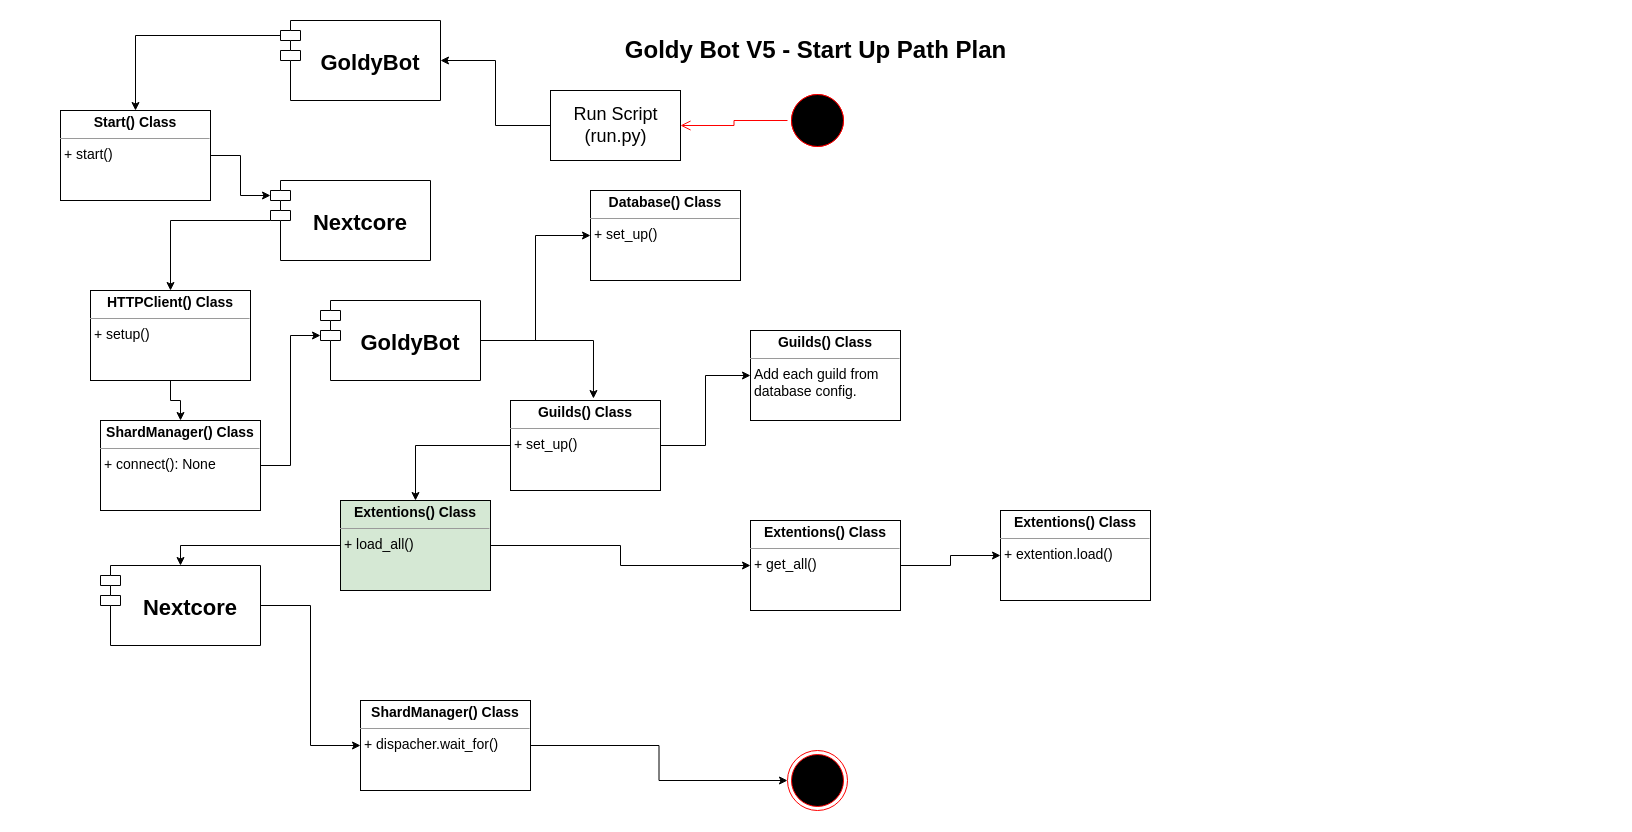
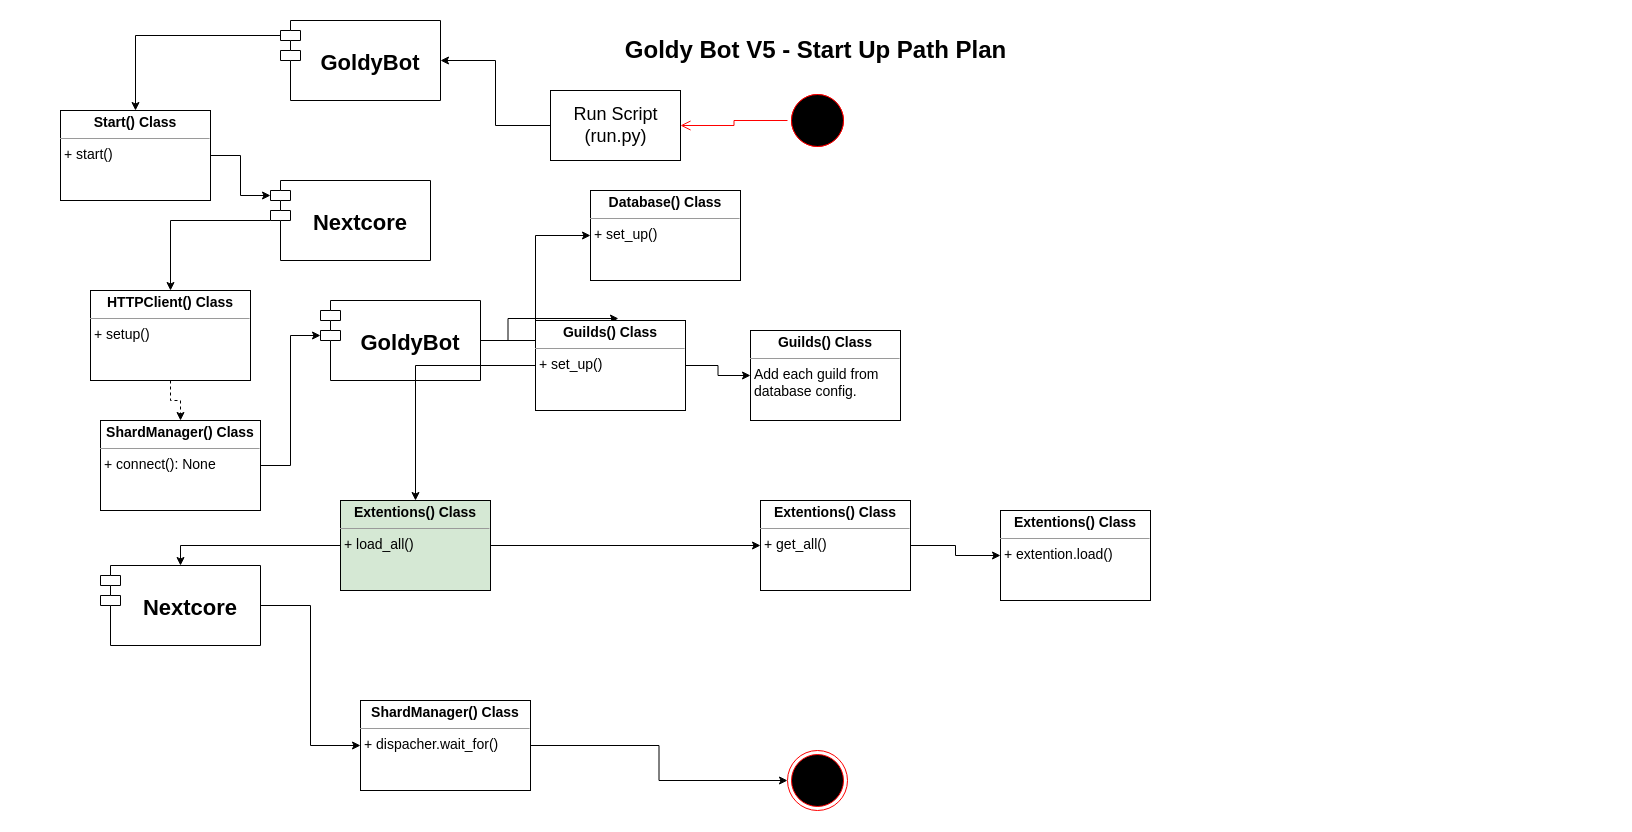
  <mxCell id="0" style=";html=1;" />
  <mxCell id="1" style=";html=1;" parent="0" />
  <mxCell id="2" value="Goldy Bot V5 - Start Up Path Plan" style="text;strokeColor=none;fillColor=none;html=1;fontSize=24;fontStyle=1;verticalAlign=middle;align=center;" parent="1" vertex="1"><mxGeometry x="20" y="30" width="1590" height="40" as="geometry" /></mxCell>
  <mxCell id="3" style="edgeStyle=orthogonalEdgeStyle;rounded=0;orthogonalLoop=1;jettySize=auto;html=1;entryX=0;entryY=0;entryDx=0;entryDy=15;entryPerimeter=0;fontSize=22;" parent="1" source="4" target="8" edge="1"><mxGeometry relative="1" as="geometry" /></mxCell>
  <mxCell id="4" value="&lt;p style=&quot;margin: 4px 0px 0px; text-align: center; font-size: 14px;&quot;&gt;&lt;b style=&quot;&quot;&gt;&lt;font style=&quot;font-size: 14px;&quot;&gt;Start() Class&lt;/font&gt;&lt;/b&gt;&lt;/p&gt;&lt;hr style=&quot;font-size: 14px;&quot; size=&quot;1&quot;&gt;&lt;p style=&quot;margin: 0px 0px 0px 4px; font-size: 14px;&quot;&gt;&lt;font style=&quot;font-size: 14px;&quot;&gt;+ start()&lt;/font&gt;&lt;/p&gt;" style="verticalAlign=top;align=left;overflow=fill;fontSize=12;fontFamily=Helvetica;html=1;" parent="1" vertex="1"><mxGeometry x="60" y="110" width="150" height="90" as="geometry" /></mxCell>
  <mxCell id="5" style="edgeStyle=orthogonalEdgeStyle;rounded=0;orthogonalLoop=1;jettySize=auto;html=1;entryX=1;entryY=0.5;entryDx=0;entryDy=0;fontSize=22;" parent="1" source="6" target="16" edge="1"><mxGeometry relative="1" as="geometry" /></mxCell>
  <mxCell id="6" value="&lt;font style=&quot;font-size: 18px;&quot;&gt;Run Script&lt;br&gt;(run.py)&lt;/font&gt;" style="html=1;" parent="1" vertex="1"><mxGeometry x="550" y="90" width="130" height="70" as="geometry" /></mxCell>
  <mxCell id="7" style="edgeStyle=orthogonalEdgeStyle;rounded=0;orthogonalLoop=1;jettySize=auto;html=1;fontSize=22;" parent="1" source="8" target="10" edge="1"><mxGeometry relative="1" as="geometry" /></mxCell>
  <mxCell id="8" value="Nextcore" style="shape=module;align=left;spacingLeft=20;align=center;verticalAlign=middle;fontSize=22;fontStyle=1" parent="1" vertex="1"><mxGeometry x="270" y="180" width="160" height="80" as="geometry" /></mxCell>
- <mxCell id="9" style="edgeStyle=orthogonalEdgeStyle;rounded=0;orthogonalLoop=1;jettySize=auto;html=1;fontSize=22;" parent="1" source="10" target="14" edge="1"><mxGeometry relative="1" as="geometry" /></mxCell>
+ <mxCell id="9" style="edgeStyle=orthogonalEdgeStyle;rounded=0;orthogonalLoop=1;jettySize=auto;html=1;fontSize=22;dashed=1;" parent="1" source="10" target="14" edge="1"><mxGeometry relative="1" as="geometry" /></mxCell>
  <mxCell id="10" value="&lt;p style=&quot;margin: 4px 0px 0px; text-align: center; font-size: 14px;&quot;&gt;&lt;b style=&quot;&quot;&gt;&lt;font style=&quot;font-size: 14px;&quot;&gt;HTTPClient() Class&lt;/font&gt;&lt;/b&gt;&lt;/p&gt;&lt;hr style=&quot;font-size: 14px;&quot; size=&quot;1&quot;&gt;&lt;p style=&quot;margin: 0px 0px 0px 4px; font-size: 14px;&quot;&gt;&lt;font style=&quot;font-size: 14px;&quot;&gt;+&amp;nbsp;setup&lt;span style=&quot;background-color: initial;&quot;&gt;()&lt;/span&gt;&lt;/font&gt;&lt;/p&gt;" style="verticalAlign=top;align=left;overflow=fill;fontSize=12;fontFamily=Helvetica;html=1;" parent="1" vertex="1"><mxGeometry x="90" y="290" width="160" height="90" as="geometry" /></mxCell>
  <mxCell id="11" value="&lt;font size=&quot;1&quot; style=&quot;&quot;&gt;&lt;b style=&quot;font-size: 14px;&quot;&gt;Start&lt;/b&gt;&lt;/font&gt;" style="ellipse;html=1;shape=startState;fillColor=#000000;strokeColor=#ff0000;fontSize=22;align=center;" parent="1" vertex="1"><mxGeometry x="787" y="90" width="60" height="60" as="geometry" /></mxCell>
  <mxCell id="12" value="" style="edgeStyle=orthogonalEdgeStyle;html=1;verticalAlign=bottom;endArrow=open;endSize=8;strokeColor=#ff0000;rounded=0;fontSize=22;" parent="1" source="11" target="6" edge="1"><mxGeometry relative="1" as="geometry"><mxPoint x="780" y="230" as="targetPoint" /></mxGeometry></mxCell>
  <mxCell id="13" style="edgeStyle=orthogonalEdgeStyle;rounded=0;orthogonalLoop=1;jettySize=auto;html=1;entryX=0;entryY=0;entryDx=0;entryDy=35;entryPerimeter=0;" edge="1" parent="1" source="14" target="21"><mxGeometry relative="1" as="geometry" /></mxCell>
  <mxCell id="14" value="&lt;p style=&quot;margin: 4px 0px 0px; text-align: center; font-size: 14px;&quot;&gt;&lt;b style=&quot;&quot;&gt;&lt;font style=&quot;font-size: 14px;&quot;&gt;ShardManager() Class&lt;/font&gt;&lt;/b&gt;&lt;/p&gt;&lt;hr style=&quot;font-size: 14px;&quot; size=&quot;1&quot;&gt;&lt;p style=&quot;margin: 0px 0px 0px 4px; font-size: 14px;&quot;&gt;&lt;font style=&quot;font-size: 14px;&quot;&gt;+ connect&lt;span style=&quot;background-color: initial;&quot;&gt;(): None&lt;/span&gt;&lt;/font&gt;&lt;/p&gt;" style="verticalAlign=top;align=left;overflow=fill;fontSize=12;fontFamily=Helvetica;html=1;" parent="1" vertex="1"><mxGeometry x="100" y="420" width="160" height="90" as="geometry" /></mxCell>
  <mxCell id="15" style="edgeStyle=orthogonalEdgeStyle;rounded=0;orthogonalLoop=1;jettySize=auto;html=1;exitX=0;exitY=0;exitDx=0;exitDy=15;exitPerimeter=0;entryX=0.5;entryY=0;entryDx=0;entryDy=0;fontSize=14;" parent="1" source="16" target="4" edge="1"><mxGeometry relative="1" as="geometry" /></mxCell>
  <mxCell id="16" value="GoldyBot" style="shape=module;align=left;spacingLeft=20;align=center;verticalAlign=middle;fontSize=22;fontStyle=1" parent="1" vertex="1"><mxGeometry x="280" y="20" width="160" height="80" as="geometry" /></mxCell>
  <mxCell id="17" style="edgeStyle=orthogonalEdgeStyle;rounded=0;orthogonalLoop=1;jettySize=auto;html=1;fontSize=14;" edge="1" parent="1" source="18" target="29"><mxGeometry relative="1" as="geometry" /></mxCell>
  <mxCell id="18" value="&lt;p style=&quot;margin: 4px 0px 0px; text-align: center; font-size: 14px;&quot;&gt;&lt;b style=&quot;&quot;&gt;&lt;font style=&quot;font-size: 14px;&quot;&gt;ShardManager() Class&lt;/font&gt;&lt;/b&gt;&lt;/p&gt;&lt;hr style=&quot;font-size: 14px;&quot; size=&quot;1&quot;&gt;&lt;p style=&quot;margin: 0px 0px 0px 4px; font-size: 14px;&quot;&gt;&lt;font style=&quot;font-size: 14px;&quot;&gt;+&amp;nbsp;dispacher.wait_for()&lt;/font&gt;&lt;/p&gt;" style="verticalAlign=top;align=left;overflow=fill;fontSize=12;fontFamily=Helvetica;html=1;" parent="1" vertex="1"><mxGeometry x="360" y="700" width="170" height="90" as="geometry" /></mxCell>
  <mxCell id="19" style="edgeStyle=orthogonalEdgeStyle;rounded=0;orthogonalLoop=1;jettySize=auto;html=1;entryX=0;entryY=0.5;entryDx=0;entryDy=0;fontSize=14;" edge="1" parent="1" source="21" target="36"><mxGeometry relative="1" as="geometry" /></mxCell>
  <mxCell id="20" style="edgeStyle=orthogonalEdgeStyle;rounded=0;orthogonalLoop=1;jettySize=auto;html=1;entryX=0.553;entryY=-0.022;entryDx=0;entryDy=0;entryPerimeter=0;fontSize=14;" edge="1" parent="1" source="21" target="34"><mxGeometry relative="1" as="geometry" /></mxCell>
  <mxCell id="21" value="GoldyBot" style="shape=module;align=left;spacingLeft=20;align=center;verticalAlign=middle;fontSize=22;fontStyle=1" vertex="1" parent="1"><mxGeometry x="320" y="300" width="160" height="80" as="geometry" /></mxCell>
  <mxCell id="22" style="edgeStyle=orthogonalEdgeStyle;rounded=0;orthogonalLoop=1;jettySize=auto;html=1;" edge="1" parent="1" source="24" target="26"><mxGeometry relative="1" as="geometry" /></mxCell>
  <mxCell id="23" style="edgeStyle=orthogonalEdgeStyle;rounded=0;orthogonalLoop=1;jettySize=auto;html=1;entryX=0.5;entryY=0;entryDx=0;entryDy=0;fontSize=14;" edge="1" parent="1" source="24" target="28"><mxGeometry relative="1" as="geometry" /></mxCell>
  <mxCell id="24" value="&lt;p style=&quot;margin: 4px 0px 0px; text-align: center; font-size: 14px;&quot;&gt;&lt;b style=&quot;&quot;&gt;&lt;font style=&quot;font-size: 14px;&quot;&gt;Extentions() Class&lt;/font&gt;&lt;/b&gt;&lt;/p&gt;&lt;hr style=&quot;font-size: 14px;&quot; size=&quot;1&quot;&gt;&lt;p style=&quot;margin: 0px 0px 0px 4px; font-size: 14px;&quot;&gt;&lt;font style=&quot;font-size: 14px;&quot;&gt;+ load_all()&lt;/font&gt;&lt;/p&gt;" style="verticalAlign=top;align=left;overflow=fill;fontSize=12;fontFamily=Helvetica;html=1;fillColor=#d5e8d4;" vertex="1" parent="1"><mxGeometry x="340" y="500" width="150" height="90" as="geometry" /></mxCell>
  <mxCell id="25" style="edgeStyle=orthogonalEdgeStyle;rounded=0;orthogonalLoop=1;jettySize=auto;html=1;entryX=0;entryY=0.5;entryDx=0;entryDy=0;fontSize=14;" edge="1" parent="1" source="26" target="30"><mxGeometry relative="1" as="geometry" /></mxCell>
- <mxCell id="26" value="&lt;p style=&quot;margin: 4px 0px 0px; text-align: center; font-size: 14px;&quot;&gt;&lt;b style=&quot;&quot;&gt;&lt;font style=&quot;font-size: 14px;&quot;&gt;Extentions() Class&lt;/font&gt;&lt;/b&gt;&lt;/p&gt;&lt;hr style=&quot;font-size: 14px;&quot; size=&quot;1&quot;&gt;&lt;p style=&quot;margin: 0px 0px 0px 4px; font-size: 14px;&quot;&gt;&lt;font style=&quot;font-size: 14px;&quot;&gt;+ get&lt;/font&gt;&lt;span style=&quot;background-color: initial;&quot;&gt;_all()&lt;/span&gt;&lt;/p&gt;" style="verticalAlign=top;align=left;overflow=fill;fontSize=12;fontFamily=Helvetica;html=1;" vertex="1" parent="1"><mxGeometry x="750" y="520" width="150" height="90" as="geometry" /></mxCell>
+ <mxCell id="26" value="&lt;p style=&quot;margin: 4px 0px 0px; text-align: center; font-size: 14px;&quot;&gt;&lt;b style=&quot;&quot;&gt;&lt;font style=&quot;font-size: 14px;&quot;&gt;Extentions() Class&lt;/font&gt;&lt;/b&gt;&lt;/p&gt;&lt;hr style=&quot;font-size: 14px;&quot; size=&quot;1&quot;&gt;&lt;p style=&quot;margin: 0px 0px 0px 4px; font-size: 14px;&quot;&gt;&lt;font style=&quot;font-size: 14px;&quot;&gt;+ get&lt;/font&gt;&lt;span style=&quot;background-color: initial;&quot;&gt;_all()&lt;/span&gt;&lt;/p&gt;" style="verticalAlign=top;align=left;overflow=fill;fontSize=12;fontFamily=Helvetica;html=1;" vertex="1" parent="1"><mxGeometry x="760" y="500" width="150" height="90" as="geometry" /></mxCell>
  <mxCell id="27" style="edgeStyle=orthogonalEdgeStyle;rounded=0;orthogonalLoop=1;jettySize=auto;html=1;entryX=0;entryY=0.5;entryDx=0;entryDy=0;fontSize=14;" edge="1" parent="1" source="28" target="18"><mxGeometry relative="1" as="geometry" /></mxCell>
  <mxCell id="28" value="Nextcore" style="shape=module;align=left;spacingLeft=20;align=center;verticalAlign=middle;fontSize=22;fontStyle=1" vertex="1" parent="1"><mxGeometry x="100" y="565" width="160" height="80" as="geometry" /></mxCell>
  <mxCell id="29" value="&lt;span style=&quot;font-size: 14px;&quot;&gt;&lt;b&gt;End&lt;/b&gt;&lt;/span&gt;" style="ellipse;html=1;shape=endState;fillColor=#000000;strokeColor=#ff0000;" vertex="1" parent="1"><mxGeometry x="787" y="750" width="60" height="60" as="geometry" /></mxCell>
  <mxCell id="30" value="&lt;p style=&quot;margin: 4px 0px 0px; text-align: center; font-size: 14px;&quot;&gt;&lt;b style=&quot;&quot;&gt;&lt;font style=&quot;font-size: 14px;&quot;&gt;Extentions() Class&lt;/font&gt;&lt;/b&gt;&lt;/p&gt;&lt;hr style=&quot;font-size: 14px;&quot; size=&quot;1&quot;&gt;&lt;p style=&quot;margin: 0px 0px 0px 4px; font-size: 14px;&quot;&gt;&lt;font style=&quot;font-size: 14px;&quot;&gt;+ extention.load&lt;/font&gt;&lt;span style=&quot;background-color: initial;&quot;&gt;()&lt;/span&gt;&lt;/p&gt;" style="verticalAlign=top;align=left;overflow=fill;fontSize=12;fontFamily=Helvetica;html=1;" vertex="1" parent="1"><mxGeometry x="1000" y="510" width="150" height="90" as="geometry" /></mxCell>
  <mxCell id="31" value="&lt;font size=&quot;1&quot; style=&quot;&quot;&gt;&lt;b style=&quot;font-size: 14px;&quot;&gt;Start&lt;/b&gt;&lt;/font&gt;" style="ellipse;html=1;shape=startState;fillColor=#000000;strokeColor=#ff0000;fontSize=22;align=center;" vertex="1" parent="1"><mxGeometry x="787" y="90" width="60" height="60" as="geometry" /></mxCell>
  <mxCell id="32" style="edgeStyle=orthogonalEdgeStyle;rounded=0;orthogonalLoop=1;jettySize=auto;html=1;entryX=0.5;entryY=0;entryDx=0;entryDy=0;fontSize=14;" edge="1" parent="1" source="34" target="24"><mxGeometry relative="1" as="geometry" /></mxCell>
  <mxCell id="33" style="edgeStyle=orthogonalEdgeStyle;rounded=0;orthogonalLoop=1;jettySize=auto;html=1;entryX=0;entryY=0.5;entryDx=0;entryDy=0;fontSize=14;" edge="1" parent="1" source="34" target="35"><mxGeometry relative="1" as="geometry" /></mxCell>
- <mxCell id="34" value="&lt;p style=&quot;margin: 4px 0px 0px; text-align: center; font-size: 14px;&quot;&gt;&lt;b style=&quot;&quot;&gt;&lt;font style=&quot;font-size: 14px;&quot;&gt;Guilds() Class&lt;/font&gt;&lt;/b&gt;&lt;/p&gt;&lt;hr style=&quot;font-size: 14px;&quot; size=&quot;1&quot;&gt;&lt;p style=&quot;margin: 0px 0px 0px 4px; font-size: 14px;&quot;&gt;&lt;font style=&quot;font-size: 14px;&quot;&gt;+ set_up()&lt;/font&gt;&lt;/p&gt;" style="verticalAlign=top;align=left;overflow=fill;fontSize=12;fontFamily=Helvetica;html=1;" vertex="1" parent="1"><mxGeometry x="510" y="400" width="150" height="90" as="geometry" /></mxCell>
+ <mxCell id="34" value="&lt;p style=&quot;margin: 4px 0px 0px; text-align: center; font-size: 14px;&quot;&gt;&lt;b style=&quot;&quot;&gt;&lt;font style=&quot;font-size: 14px;&quot;&gt;Guilds() Class&lt;/font&gt;&lt;/b&gt;&lt;/p&gt;&lt;hr style=&quot;font-size: 14px;&quot; size=&quot;1&quot;&gt;&lt;p style=&quot;margin: 0px 0px 0px 4px; font-size: 14px;&quot;&gt;&lt;font style=&quot;font-size: 14px;&quot;&gt;+ set_up()&lt;/font&gt;&lt;/p&gt;" style="verticalAlign=top;align=left;overflow=fill;fontSize=12;fontFamily=Helvetica;html=1;" vertex="1" parent="1"><mxGeometry x="535" y="320" width="150" height="90" as="geometry" /></mxCell>
  <mxCell id="35" value="&lt;p style=&quot;margin: 4px 0px 0px; text-align: center; font-size: 14px;&quot;&gt;&lt;b style=&quot;&quot;&gt;&lt;font style=&quot;font-size: 14px;&quot;&gt;Guilds() Class&lt;/font&gt;&lt;/b&gt;&lt;/p&gt;&lt;hr style=&quot;font-size: 14px;&quot; size=&quot;1&quot;&gt;&lt;p style=&quot;margin: 0px 0px 0px 4px; font-size: 14px;&quot;&gt;Add each guild from&amp;nbsp;&lt;/p&gt;&lt;p style=&quot;margin: 0px 0px 0px 4px; font-size: 14px;&quot;&gt;&lt;span style=&quot;background-color: initial;&quot;&gt;database config.&lt;/span&gt;&lt;/p&gt;" style="verticalAlign=top;align=left;overflow=fill;fontSize=12;fontFamily=Helvetica;html=1;" vertex="1" parent="1"><mxGeometry x="750" y="330" width="150" height="90" as="geometry" /></mxCell>
  <mxCell id="36" value="&lt;p style=&quot;margin: 4px 0px 0px; text-align: center; font-size: 14px;&quot;&gt;&lt;b style=&quot;&quot;&gt;&lt;font style=&quot;font-size: 14px;&quot;&gt;Database() Class&lt;/font&gt;&lt;/b&gt;&lt;/p&gt;&lt;hr style=&quot;font-size: 14px;&quot; size=&quot;1&quot;&gt;&lt;p style=&quot;margin: 0px 0px 0px 4px; font-size: 14px;&quot;&gt;&lt;font style=&quot;font-size: 14px;&quot;&gt;+ set_up()&lt;/font&gt;&lt;/p&gt;" style="verticalAlign=top;align=left;overflow=fill;fontSize=12;fontFamily=Helvetica;html=1;" vertex="1" parent="1"><mxGeometry x="590" y="190" width="150" height="90" as="geometry" /></mxCell>
